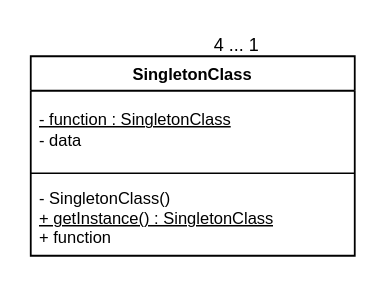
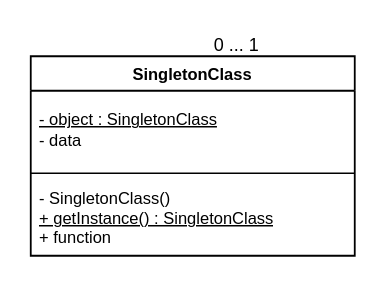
  <mxCell id="0" />
  <mxCell id="1" parent="0" />
  <mxCell id="2" value="SingletonClass" style="html=1;whiteSpace=wrap;swimlane;childLayout=stackLayout;horizontal=1;startSize=26;horizontalStack=0;resizeParent=1;resizeParentMax=0;resizeLast=0;collapsible=1;marginBottom=0;swimlaneFillColor=#ffffff;startSize=23;fontSize=11;fontColor=#000000;spacing=0;strokeOpacity=100;strokeWidth=1.2;" vertex="1" parent="1"><mxGeometry x="20" y="37" width="216" height="133" as="geometry" /></mxCell>
- <mxCell id="3" value="&lt;u&gt;- function : SingletonClass&lt;/u&gt;&lt;br&gt;- data" style="part=1;resizeHeight=0;strokeColor=none;fillColor=none;align=left;verticalAlign=middle;spacingLeft=4;spacingRight=4;overflow=hidden;rotatable=0;points=[[0,0.5],[1,0.5]];portConstraint=eastwest;swimlaneFillColor=#ffffff;strokeOpacity=100;fontSize=11;fontColor=#000000;fontStyle=0;html=1;" vertex="1" parent="2"><mxGeometry y="23" width="216" height="51" as="geometry" /></mxCell>
+ <mxCell id="3" value="&lt;u&gt;- object : SingletonClass&lt;/u&gt;&lt;br&gt;- data" style="part=1;resizeHeight=0;strokeColor=none;fillColor=none;align=left;verticalAlign=middle;spacingLeft=4;spacingRight=4;overflow=hidden;rotatable=0;points=[[0,0.5],[1,0.5]];portConstraint=eastwest;swimlaneFillColor=#ffffff;strokeOpacity=100;fontSize=11;fontColor=#000000;fontStyle=0;html=1;" vertex="1" parent="2"><mxGeometry y="23" width="216" height="51" as="geometry" /></mxCell>
  <mxCell id="4" value="" style="line;strokeWidth=1;fillColor=none;align=left;verticalAlign=middle;spacingTop=-1;spacingLeft=3;spacingRight=3;rotatable=0;labelPosition=right;points=[];portConstraint=eastwest;" vertex="1" parent="2"><mxGeometry y="74" width="216" height="8" as="geometry" /></mxCell>
  <mxCell id="5" value="- SingletonClass()&lt;br&gt;&lt;u&gt;+ getInstance() : SingletonClass&lt;/u&gt;&lt;br&gt;+ function" style="part=1;resizeHeight=0;strokeColor=none;fillColor=none;align=left;verticalAlign=middle;spacingLeft=4;spacingRight=4;overflow=hidden;rotatable=0;points=[[0,0.5],[1,0.5]];portConstraint=eastwest;swimlaneFillColor=#ffffff;strokeOpacity=100;fontSize=11;fontColor=#000000;fontStyle=0;html=1;" vertex="1" parent="2"><mxGeometry y="82" width="216" height="51" as="geometry" /></mxCell>
- <mxCell id="6" value="4 ... 1" style="text;html=1;align=center;verticalAlign=middle;resizable=0;points=[];;autosize=1;" vertex="1" parent="1"><mxGeometry x="132" y="20" width="50" height="20" as="geometry" /></mxCell>
+ <mxCell id="6" value="0 ... 1" style="text;html=1;align=center;verticalAlign=middle;resizable=0;points=[];;autosize=1;" vertex="1" parent="1"><mxGeometry x="132" y="20" width="50" height="20" as="geometry" /></mxCell>
